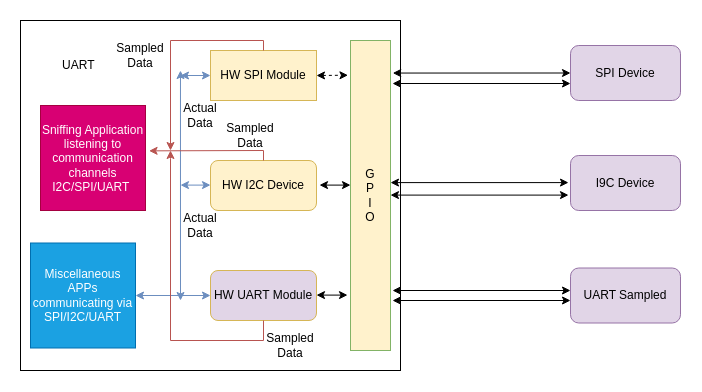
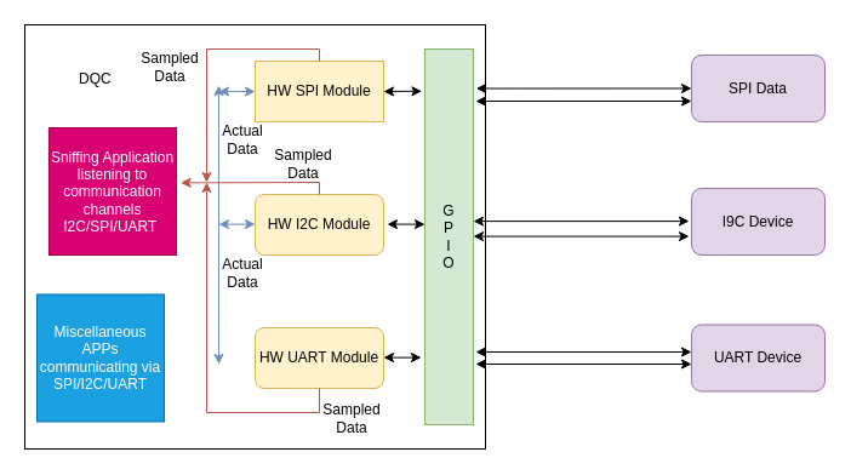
  <mxCell id="0" />
  <mxCell id="1" parent="0" />
  <mxCell id="2" value="" style="rounded=0;whiteSpace=wrap;html=1;" vertex="1" parent="1"><mxGeometry x="20" y="20" width="380" height="350" as="geometry" /></mxCell>
  <mxCell id="3" value="HW SPI Module" style="whiteSpace=wrap;html=1;fillColor=#fff2cc;strokeColor=#d6b656;rounded=0;" vertex="1" parent="1"><mxGeometry x="210" y="50" width="106" height="50" as="geometry" /></mxCell>
- <mxCell id="4" value="HW I2C Device" style="rounded=1;whiteSpace=wrap;html=1;fillColor=#fff2cc;strokeColor=#d6b656;" vertex="1" parent="1"><mxGeometry x="210" y="160" width="106" height="50" as="geometry" /></mxCell>
- <mxCell id="5" value="HW UART Module" style="rounded=1;whiteSpace=wrap;html=1;fillColor=#e1d5e7;strokeColor=#d6b656;" vertex="1" parent="1"><mxGeometry x="210" y="270" width="106" height="50" as="geometry" /></mxCell>
- <mxCell id="6" value="G&lt;br&gt;P&lt;br&gt;I&lt;br&gt;O" style="rounded=0;whiteSpace=wrap;html=1;fillColor=#fff2cc;strokeColor=#82b366;" vertex="1" parent="1"><mxGeometry x="350" y="40" width="40" height="310" as="geometry" /></mxCell>
+ <mxCell id="4" value="HW I2C Module" style="rounded=1;whiteSpace=wrap;html=1;fillColor=#fff2cc;strokeColor=#d6b656;" vertex="1" parent="1"><mxGeometry x="210" y="160" width="106" height="50" as="geometry" /></mxCell>
+ <mxCell id="5" value="HW UART Module" style="rounded=1;whiteSpace=wrap;html=1;fillColor=#fff2cc;strokeColor=#d6b656;" vertex="1" parent="1"><mxGeometry x="210" y="270" width="106" height="50" as="geometry" /></mxCell>
+ <mxCell id="6" value="G&lt;br&gt;P&lt;br&gt;I&lt;br&gt;O" style="rounded=0;whiteSpace=wrap;html=1;fillColor=#d5e8d4;strokeColor=#82b366;" vertex="1" parent="1"><mxGeometry x="350" y="40" width="40" height="310" as="geometry" /></mxCell>
  <mxCell id="7" value="Sniffing Application&lt;br&gt;listening to communication channels I2C/SPI/UART&amp;nbsp;" style="whiteSpace=wrap;html=1;aspect=fixed;fillColor=#d80073;fontColor=#ffffff;strokeColor=#A50040;" vertex="1" parent="1"><mxGeometry x="40" y="105" width="105" height="105" as="geometry" /></mxCell>
- <mxCell id="8" value="SPI Device" style="rounded=1;whiteSpace=wrap;html=1;fillColor=#e1d5e7;strokeColor=#9673a6;" vertex="1" parent="1"><mxGeometry x="570" y="45" width="110" height="55" as="geometry" /></mxCell>
+ <mxCell id="8" value="SPI Data" style="rounded=1;whiteSpace=wrap;html=1;fillColor=#e1d5e7;strokeColor=#9673a6;" vertex="1" parent="1"><mxGeometry x="570" y="45" width="110" height="55" as="geometry" /></mxCell>
  <mxCell id="9" value="I9C Device" style="rounded=1;whiteSpace=wrap;html=1;fillColor=#e1d5e7;strokeColor=#9673a6;" vertex="1" parent="1"><mxGeometry x="570" y="155" width="110" height="55" as="geometry" /></mxCell>
- <mxCell id="10" value="UART Sampled" style="rounded=1;whiteSpace=wrap;html=1;fillColor=#e1d5e7;strokeColor=#9673a6;" vertex="1" parent="1"><mxGeometry x="570" y="267.5" width="110" height="55" as="geometry" /></mxCell>
- <mxCell id="11" value="UART&amp;nbsp;" style="text;html=1;align=center;verticalAlign=middle;whiteSpace=wrap;rounded=0;" vertex="1" parent="1"><mxGeometry x="50" y="50" width="60" height="30" as="geometry" /></mxCell>
+ <mxCell id="10" value="UART Device" style="rounded=1;whiteSpace=wrap;html=1;fillColor=#e1d5e7;strokeColor=#9673a6;" vertex="1" parent="1"><mxGeometry x="570" y="267.5" width="110" height="55" as="geometry" /></mxCell>
+ <mxCell id="11" value="DQC&amp;nbsp;" style="text;html=1;align=center;verticalAlign=middle;whiteSpace=wrap;rounded=0;" vertex="1" parent="1"><mxGeometry x="50" y="50" width="60" height="30" as="geometry" /></mxCell>
  <mxCell id="12" value="" style="endArrow=classic;startArrow=classic;html=1;rounded=0;entryX=0;entryY=0.5;entryDx=0;entryDy=0;exitX=1.057;exitY=0.105;exitDx=0;exitDy=0;exitPerimeter=0;" edge="1" parent="1" source="6" target="8"><mxGeometry width="50" height="50" relative="1" as="geometry"><mxPoint x="350" y="200" as="sourcePoint" /><mxPoint x="400" y="150" as="targetPoint" /></mxGeometry></mxCell>
  <mxCell id="13" value="" style="endArrow=classic;startArrow=classic;html=1;rounded=0;entryX=0;entryY=0.5;entryDx=0;entryDy=0;exitX=1.057;exitY=0.105;exitDx=0;exitDy=0;exitPerimeter=0;" edge="1" parent="1"><mxGeometry width="50" height="50" relative="1" as="geometry"><mxPoint x="392" y="83" as="sourcePoint" /><mxPoint x="570" y="83" as="targetPoint" /></mxGeometry></mxCell>
  <mxCell id="14" value="" style="endArrow=classic;startArrow=classic;html=1;rounded=0;entryX=0;entryY=0.5;entryDx=0;entryDy=0;exitX=1.057;exitY=0.105;exitDx=0;exitDy=0;exitPerimeter=0;" edge="1" parent="1"><mxGeometry width="50" height="50" relative="1" as="geometry"><mxPoint x="390" y="182.1" as="sourcePoint" /><mxPoint x="568" y="182.1" as="targetPoint" /></mxGeometry></mxCell>
  <mxCell id="15" value="" style="endArrow=classic;startArrow=classic;html=1;rounded=0;entryX=0;entryY=0.5;entryDx=0;entryDy=0;exitX=1.057;exitY=0.105;exitDx=0;exitDy=0;exitPerimeter=0;" edge="1" parent="1"><mxGeometry width="50" height="50" relative="1" as="geometry"><mxPoint x="390" y="194.6" as="sourcePoint" /><mxPoint x="568" y="194.6" as="targetPoint" /></mxGeometry></mxCell>
  <mxCell id="16" value="" style="endArrow=classic;startArrow=classic;html=1;rounded=0;entryX=0;entryY=0.5;entryDx=0;entryDy=0;exitX=1.057;exitY=0.105;exitDx=0;exitDy=0;exitPerimeter=0;" edge="1" parent="1"><mxGeometry width="50" height="50" relative="1" as="geometry"><mxPoint x="392" y="290" as="sourcePoint" /><mxPoint x="570" y="290" as="targetPoint" /></mxGeometry></mxCell>
  <mxCell id="17" value="" style="endArrow=classic;startArrow=classic;html=1;rounded=0;entryX=0;entryY=0.5;entryDx=0;entryDy=0;exitX=1.057;exitY=0.105;exitDx=0;exitDy=0;exitPerimeter=0;" edge="1" parent="1"><mxGeometry width="50" height="50" relative="1" as="geometry"><mxPoint x="392" y="300" as="sourcePoint" /><mxPoint x="570" y="300" as="targetPoint" /></mxGeometry></mxCell>
- <mxCell id="18" value="" style="endArrow=classic;startArrow=classic;html=1;rounded=0;exitX=1;exitY=0.5;exitDx=0;exitDy=0;entryX=-0.063;entryY=0.112;entryDx=0;entryDy=0;entryPerimeter=0;dashed=1;" edge="1" parent="1" source="3" target="6"><mxGeometry width="50" height="50" relative="1" as="geometry"><mxPoint x="350" y="200" as="sourcePoint" /><mxPoint x="400" y="150" as="targetPoint" /></mxGeometry></mxCell>
+ <mxCell id="18" value="" style="endArrow=classic;startArrow=classic;html=1;rounded=0;exitX=1;exitY=0.5;exitDx=0;exitDy=0;entryX=-0.063;entryY=0.112;entryDx=0;entryDy=0;entryPerimeter=0;" edge="1" parent="1" source="3" target="6"><mxGeometry width="50" height="50" relative="1" as="geometry"><mxPoint x="350" y="200" as="sourcePoint" /><mxPoint x="400" y="150" as="targetPoint" /></mxGeometry></mxCell>
  <mxCell id="19" value="" style="endArrow=classic;startArrow=classic;html=1;rounded=0;exitX=1;exitY=0.5;exitDx=0;exitDy=0;entryX=-0.063;entryY=0.112;entryDx=0;entryDy=0;entryPerimeter=0;" edge="1" parent="1"><mxGeometry width="50" height="50" relative="1" as="geometry"><mxPoint x="319" y="184.6" as="sourcePoint" /><mxPoint x="350" y="184.6" as="targetPoint" /></mxGeometry></mxCell>
  <mxCell id="20" value="" style="endArrow=classic;startArrow=classic;html=1;rounded=0;exitX=1;exitY=0.5;exitDx=0;exitDy=0;entryX=-0.063;entryY=0.112;entryDx=0;entryDy=0;entryPerimeter=0;" edge="1" parent="1"><mxGeometry width="50" height="50" relative="1" as="geometry"><mxPoint x="316" y="294.6" as="sourcePoint" /><mxPoint x="347" y="294.6" as="targetPoint" /></mxGeometry></mxCell>
  <mxCell id="21" value="Miscellaneous APPs&lt;br&gt;communicating via SPI/I2C/UART" style="whiteSpace=wrap;html=1;aspect=fixed;fillColor=#1ba1e2;fontColor=#ffffff;strokeColor=#006EAF;" vertex="1" parent="1"><mxGeometry x="30" y="242.5" width="105" height="105" as="geometry" /></mxCell>
- <mxCell id="22" value="" style="endArrow=classic;startArrow=classic;html=1;rounded=0;exitX=1;exitY=0.5;exitDx=0;exitDy=0;entryX=0;entryY=0.5;entryDx=0;entryDy=0;fillColor=#dae8fc;strokeColor=#6c8ebf;" edge="1" parent="1" source="21" target="5"><mxGeometry width="50" height="50" relative="1" as="geometry"><mxPoint x="350" y="200" as="sourcePoint" /><mxPoint x="400" y="150" as="targetPoint" /></mxGeometry></mxCell>
  <mxCell id="23" value="" style="endArrow=classic;startArrow=classic;html=1;rounded=0;entryX=0.421;entryY=0.143;entryDx=0;entryDy=0;entryPerimeter=0;fillColor=#dae8fc;strokeColor=#6c8ebf;" edge="1" parent="1" target="2"><mxGeometry width="50" height="50" relative="1" as="geometry"><mxPoint x="180" y="300" as="sourcePoint" /><mxPoint x="400" y="150" as="targetPoint" /></mxGeometry></mxCell>
  <mxCell id="24" value="" style="endArrow=classic;startArrow=classic;html=1;rounded=0;entryX=0;entryY=0.5;entryDx=0;entryDy=0;fillColor=#dae8fc;strokeColor=#6c8ebf;" edge="1" parent="1" target="3"><mxGeometry width="50" height="50" relative="1" as="geometry"><mxPoint x="180" y="75" as="sourcePoint" /><mxPoint x="400" y="150" as="targetPoint" /></mxGeometry></mxCell>
  <mxCell id="25" value="" style="endArrow=classic;startArrow=classic;html=1;rounded=0;entryX=0;entryY=0.5;entryDx=0;entryDy=0;fillColor=#dae8fc;strokeColor=#6c8ebf;" edge="1" parent="1"><mxGeometry width="50" height="50" relative="1" as="geometry"><mxPoint x="180" y="184.6" as="sourcePoint" /><mxPoint x="210" y="184.6" as="targetPoint" /></mxGeometry></mxCell>
  <mxCell id="26" value="" style="endArrow=classic;html=1;rounded=0;exitX=0.5;exitY=1;exitDx=0;exitDy=0;fillColor=#f8cecc;strokeColor=#b85450;" edge="1" parent="1" source="5"><mxGeometry width="50" height="50" relative="1" as="geometry"><mxPoint x="350" y="200" as="sourcePoint" /><mxPoint x="170" y="150" as="targetPoint" /><Array as="points"><mxPoint x="263" y="340" /><mxPoint x="170" y="340" /><mxPoint x="170" y="158" /></Array></mxGeometry></mxCell>
  <mxCell id="27" value="" style="endArrow=classic;html=1;rounded=0;exitX=0.5;exitY=0;exitDx=0;exitDy=0;fillColor=#f8cecc;strokeColor=#b85450;entryX=1.034;entryY=0.432;entryDx=0;entryDy=0;entryPerimeter=0;" edge="1" parent="1" source="4" target="7"><mxGeometry width="50" height="50" relative="1" as="geometry"><mxPoint x="350" y="200" as="sourcePoint" /><mxPoint x="150" y="150" as="targetPoint" /><Array as="points"><mxPoint x="263" y="150" /></Array></mxGeometry></mxCell>
  <mxCell id="28" value="" style="endArrow=classic;html=1;rounded=0;exitX=0.5;exitY=0;exitDx=0;exitDy=0;fillColor=#f8cecc;strokeColor=#b85450;" edge="1" parent="1" source="3"><mxGeometry width="50" height="50" relative="1" as="geometry"><mxPoint x="350" y="200" as="sourcePoint" /><mxPoint x="170" y="150" as="targetPoint" /><Array as="points"><mxPoint x="263" y="40" /><mxPoint x="170" y="40" /></Array></mxGeometry></mxCell>
  <mxCell id="29" value="Sampled Data" style="text;html=1;align=center;verticalAlign=middle;whiteSpace=wrap;rounded=0;" vertex="1" parent="1"><mxGeometry x="260" y="330" width="60" height="30" as="geometry" /></mxCell>
  <mxCell id="30" value="Sampled Data" style="text;html=1;align=center;verticalAlign=middle;whiteSpace=wrap;rounded=0;" vertex="1" parent="1"><mxGeometry x="110" y="40" width="60" height="30" as="geometry" /></mxCell>
  <mxCell id="31" value="Sampled Data" style="text;html=1;align=center;verticalAlign=middle;whiteSpace=wrap;rounded=0;" vertex="1" parent="1"><mxGeometry x="220" y="120" width="60" height="30" as="geometry" /></mxCell>
  <mxCell id="32" value="Actual Data" style="text;html=1;align=center;verticalAlign=middle;whiteSpace=wrap;rounded=0;" vertex="1" parent="1"><mxGeometry x="170" y="100" width="60" height="30" as="geometry" /></mxCell>
  <mxCell id="33" value="Actual Data" style="text;html=1;align=center;verticalAlign=middle;whiteSpace=wrap;rounded=0;" vertex="1" parent="1"><mxGeometry x="170" y="210" width="60" height="30" as="geometry" /></mxCell>
